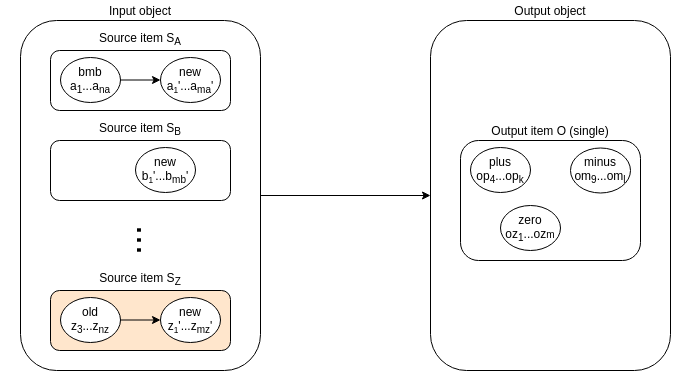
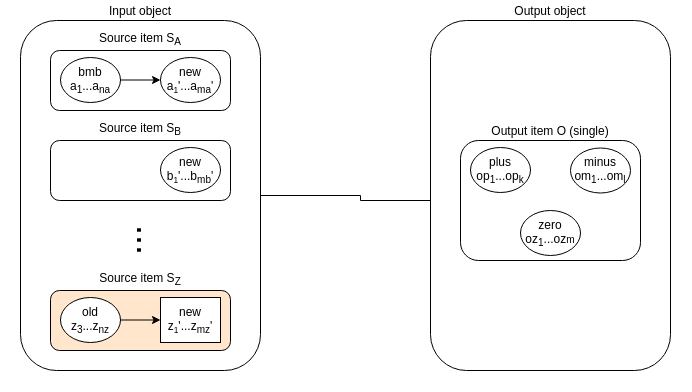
  <mxCell id="0" />
  <mxCell id="1" parent="0" />
- <mxCell id="2" style="edgeStyle=orthogonalEdgeStyle;rounded=0;orthogonalLoop=1;jettySize=auto;html=1;exitX=1;exitY=0.5;exitDx=0;exitDy=0;entryX=0;entryY=0.5;entryDx=0;entryDy=0;" edge="1" parent="1" source="3" target="15"><mxGeometry relative="1" as="geometry" /></mxCell>
+ <mxCell id="2" style="edgeStyle=orthogonalEdgeStyle;rounded=0;orthogonalLoop=1;jettySize=auto;html=1;exitX=1;exitY=0.5;exitDx=0;exitDy=0;" edge="1" parent="1" source="3" target="16"><mxGeometry relative="1" as="geometry" /></mxCell>
  <mxCell id="3" value="Input object" style="rounded=1;whiteSpace=wrap;html=1;labelPosition=center;verticalLabelPosition=top;align=center;verticalAlign=bottom;" vertex="1" parent="1"><mxGeometry x="20" y="20" width="240" height="350" as="geometry" /></mxCell>
  <mxCell id="4" value="Source item S&lt;sub&gt;A&lt;/sub&gt;" style="rounded=1;whiteSpace=wrap;html=1;labelPosition=center;verticalLabelPosition=top;align=center;verticalAlign=bottom;" vertex="1" parent="1"><mxGeometry x="50" y="50" width="180" height="60" as="geometry" /></mxCell>
  <mxCell id="5" style="edgeStyle=orthogonalEdgeStyle;rounded=0;orthogonalLoop=1;jettySize=auto;html=1;exitX=1;exitY=0.5;exitDx=0;exitDy=0;entryX=0;entryY=0.5;entryDx=0;entryDy=0;" edge="1" parent="1" source="6" target="7"><mxGeometry relative="1" as="geometry" /></mxCell>
  <mxCell id="6" value="bmb&lt;br&gt;a&lt;sub&gt;1&lt;/sub&gt;...a&lt;sub&gt;na&lt;/sub&gt;" style="ellipse;whiteSpace=wrap;html=1;" vertex="1" parent="1"><mxGeometry x="60" y="57" width="60" height="45" as="geometry" /></mxCell>
  <mxCell id="7" value="new&lt;br&gt;a&lt;span style=&quot;font-size: 10px&quot;&gt;&lt;sub&gt;1&lt;/sub&gt;&lt;/span&gt;'...a&lt;sub&gt;ma&lt;/sub&gt;'" style="ellipse;whiteSpace=wrap;html=1;" vertex="1" parent="1"><mxGeometry x="160" y="57" width="60" height="45" as="geometry" /></mxCell>
  <mxCell id="8" value="Source item S&lt;sub&gt;B&lt;/sub&gt;" style="rounded=1;whiteSpace=wrap;html=1;labelPosition=center;verticalLabelPosition=top;align=center;verticalAlign=bottom;" vertex="1" parent="1"><mxGeometry x="50" y="140" width="180" height="60" as="geometry" /></mxCell>
- <mxCell id="9" value="new&lt;br&gt;b&lt;span style=&quot;font-size: 10px&quot;&gt;&lt;sub&gt;1&lt;/sub&gt;&lt;/span&gt;'...b&lt;sub&gt;mb&lt;/sub&gt;'" style="ellipse;whiteSpace=wrap;html=1;" vertex="1" parent="1"><mxGeometry x="135" y="147" width="60" height="45" as="geometry" /></mxCell>
+ <mxCell id="9" value="new&lt;br&gt;b&lt;span style=&quot;font-size: 10px&quot;&gt;&lt;sub&gt;1&lt;/sub&gt;&lt;/span&gt;'...b&lt;sub&gt;mb&lt;/sub&gt;'" style="ellipse;whiteSpace=wrap;html=1;" vertex="1" parent="1"><mxGeometry x="160" y="147" width="60" height="45" as="geometry" /></mxCell>
  <mxCell id="10" value="Source item S&lt;sub&gt;Z&lt;/sub&gt;" style="rounded=1;whiteSpace=wrap;html=1;labelPosition=center;verticalLabelPosition=top;align=center;verticalAlign=bottom;fillColor=#ffe6cc;" vertex="1" parent="1"><mxGeometry x="50" y="290" width="180" height="60" as="geometry" /></mxCell>
  <mxCell id="11" style="edgeStyle=orthogonalEdgeStyle;rounded=0;orthogonalLoop=1;jettySize=auto;html=1;exitX=1;exitY=0.5;exitDx=0;exitDy=0;entryX=0;entryY=0.5;entryDx=0;entryDy=0;" edge="1" parent="1" source="12" target="13"><mxGeometry relative="1" as="geometry" /></mxCell>
  <mxCell id="12" value="old&lt;br&gt;z&lt;sub&gt;3&lt;/sub&gt;...z&lt;sub&gt;nz&lt;/sub&gt;" style="ellipse;whiteSpace=wrap;html=1;" vertex="1" parent="1"><mxGeometry x="60" y="297" width="60" height="45" as="geometry" /></mxCell>
- <mxCell id="13" value="new&lt;br&gt;z&lt;span style=&quot;font-size: 10px&quot;&gt;&lt;sub&gt;1&lt;/sub&gt;&lt;/span&gt;'...z&lt;sub&gt;mz&lt;/sub&gt;'" style="ellipse;whiteSpace=wrap;html=1;" vertex="1" parent="1"><mxGeometry x="160" y="297" width="60" height="45" as="geometry" /></mxCell>
+ <mxCell id="13" value="new&lt;br&gt;z&lt;span style=&quot;font-size: 10px&quot;&gt;&lt;sub&gt;1&lt;/sub&gt;&lt;/span&gt;'...z&lt;sub&gt;mz&lt;/sub&gt;'" style="whiteSpace=wrap;html=1;rounded=0;" vertex="1" parent="1"><mxGeometry x="160" y="297" width="60" height="45" as="geometry" /></mxCell>
  <mxCell id="14" value="&lt;font style=&quot;font-size: 36px&quot;&gt;...&lt;/font&gt;" style="text;html=1;strokeColor=none;fillColor=none;align=center;verticalAlign=middle;whiteSpace=wrap;rounded=0;direction=south;rotation=90;" vertex="1" parent="1"><mxGeometry x="140" y="220" width="20" height="40" as="geometry" /></mxCell>
  <mxCell id="15" value="Output object" style="rounded=1;whiteSpace=wrap;html=1;labelPosition=center;verticalLabelPosition=top;align=center;verticalAlign=bottom;" vertex="1" parent="1"><mxGeometry x="430" y="20" width="240" height="350" as="geometry" /></mxCell>
  <mxCell id="16" value="Output item O (single)" style="rounded=1;whiteSpace=wrap;html=1;labelPosition=center;verticalLabelPosition=top;align=center;verticalAlign=bottom;" vertex="1" parent="1"><mxGeometry x="460" y="140" width="180" height="120" as="geometry" /></mxCell>
- <mxCell id="17" value="plus&lt;br&gt;op&lt;sub&gt;4&lt;/sub&gt;...op&lt;sub&gt;k&lt;/sub&gt;" style="ellipse;whiteSpace=wrap;html=1;" vertex="1" parent="1"><mxGeometry x="470" y="147" width="60" height="45" as="geometry" /></mxCell>
- <mxCell id="18" value="minus&lt;br&gt;om&lt;sub&gt;9&lt;/sub&gt;...om&lt;sub&gt;l&lt;/sub&gt;" style="ellipse;whiteSpace=wrap;html=1;" vertex="1" parent="1"><mxGeometry x="570" y="147.5" width="60" height="45" as="geometry" /></mxCell>
- <mxCell id="19" value="zero&lt;br&gt;oz&lt;sub&gt;1&lt;/sub&gt;...oz&lt;span style=&quot;font-size: 10px&quot;&gt;m&lt;/span&gt;" style="ellipse;whiteSpace=wrap;html=1;" vertex="1" parent="1"><mxGeometry x="500" y="205" width="60" height="45" as="geometry" /></mxCell>
+ <mxCell id="17" value="plus&lt;br&gt;op&lt;sub&gt;1&lt;/sub&gt;...op&lt;sub&gt;k&lt;/sub&gt;" style="ellipse;whiteSpace=wrap;html=1;" vertex="1" parent="1"><mxGeometry x="470" y="147" width="60" height="45" as="geometry" /></mxCell>
+ <mxCell id="18" value="minus&lt;br&gt;om&lt;sub&gt;1&lt;/sub&gt;...om&lt;sub&gt;l&lt;/sub&gt;" style="ellipse;whiteSpace=wrap;html=1;" vertex="1" parent="1"><mxGeometry x="570" y="147.5" width="60" height="45" as="geometry" /></mxCell>
+ <mxCell id="19" value="zero&lt;br&gt;oz&lt;sub&gt;1&lt;/sub&gt;...oz&lt;span style=&quot;font-size: 10px&quot;&gt;m&lt;/span&gt;" style="ellipse;whiteSpace=wrap;html=1;" vertex="1" parent="1"><mxGeometry x="520" y="210" width="60" height="45" as="geometry" /></mxCell>
